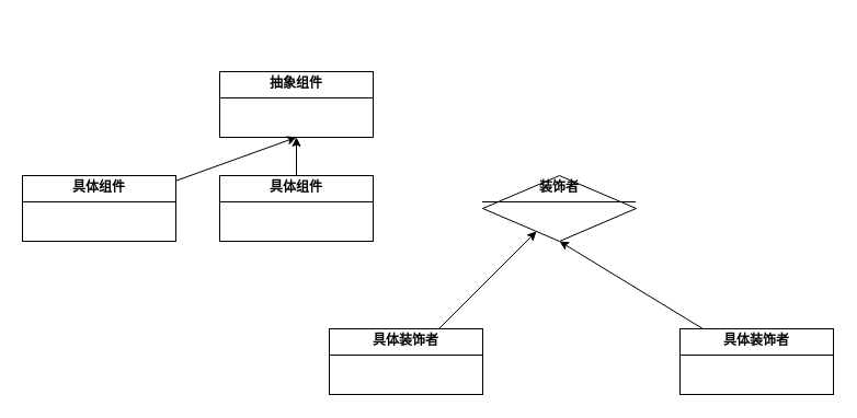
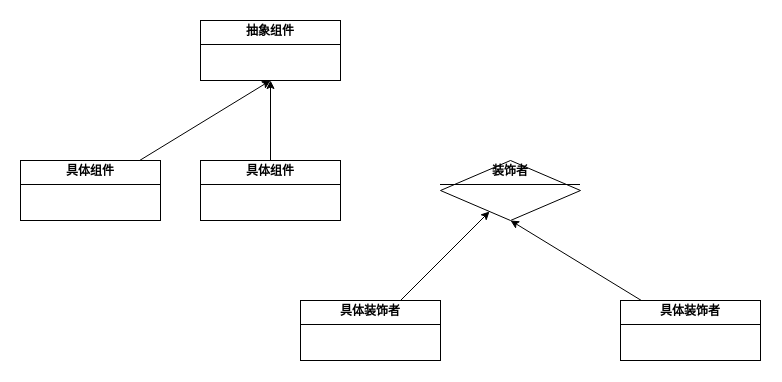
  <mxCell id="0" />
  <mxCell id="1" parent="0" />
- <mxCell id="2" value="&lt;p style=&quot;margin:0px;margin-top:4px;text-align:center;&quot;&gt;&lt;b&gt;抽象组件&lt;/b&gt;&lt;/p&gt;&lt;hr size=&quot;1&quot; style=&quot;border-style:solid;&quot;&gt;&lt;div style=&quot;height:2px;&quot;&gt;&lt;/div&gt;" style="verticalAlign=top;align=left;overflow=fill;html=1;whiteSpace=wrap;" vertex="1" parent="1"><mxGeometry x="200" y="65" width="140" height="60" as="geometry" /></mxCell>
+ <mxCell id="2" value="&lt;p style=&quot;margin:0px;margin-top:4px;text-align:center;&quot;&gt;&lt;b&gt;抽象组件&lt;/b&gt;&lt;/p&gt;&lt;hr size=&quot;1&quot; style=&quot;border-style:solid;&quot;&gt;&lt;div style=&quot;height:2px;&quot;&gt;&lt;/div&gt;" style="verticalAlign=top;align=left;overflow=fill;html=1;whiteSpace=wrap;" vertex="1" parent="1"><mxGeometry x="200" y="20" width="140" height="60" as="geometry" /></mxCell>
  <mxCell id="3" style="rounded=0;orthogonalLoop=1;jettySize=auto;html=1;entryX=0.5;entryY=1;entryDx=0;entryDy=0;" edge="1" parent="1" source="4" target="2"><mxGeometry relative="1" as="geometry" /></mxCell>
  <mxCell id="4" value="&lt;p style=&quot;margin:0px;margin-top:4px;text-align:center;&quot;&gt;&lt;b&gt;具体组件&lt;/b&gt;&lt;/p&gt;&lt;hr size=&quot;1&quot; style=&quot;border-style:solid;&quot;&gt;&lt;div style=&quot;height:2px;&quot;&gt;&lt;/div&gt;" style="verticalAlign=top;align=left;overflow=fill;html=1;whiteSpace=wrap;" vertex="1" parent="1"><mxGeometry x="20" y="160" width="140" height="60" as="geometry" /></mxCell>
  <mxCell id="5" style="edgeStyle=orthogonalEdgeStyle;rounded=0;orthogonalLoop=1;jettySize=auto;html=1;" edge="1" parent="1" source="6" target="2"><mxGeometry relative="1" as="geometry" /></mxCell>
  <mxCell id="6" value="&lt;p style=&quot;margin:0px;margin-top:4px;text-align:center;&quot;&gt;&lt;b&gt;具体组件&lt;/b&gt;&lt;/p&gt;&lt;hr size=&quot;1&quot; style=&quot;border-style:solid;&quot;&gt;&lt;div style=&quot;height:2px;&quot;&gt;&lt;/div&gt;" style="verticalAlign=top;align=left;overflow=fill;html=1;whiteSpace=wrap;" vertex="1" parent="1"><mxGeometry x="200" y="160" width="140" height="60" as="geometry" /></mxCell>
  <mxCell id="7" value="&lt;p style=&quot;margin:0px;margin-top:4px;text-align:center;&quot;&gt;&lt;b&gt;装饰者&lt;/b&gt;&lt;/p&gt;&lt;hr size=&quot;1&quot; style=&quot;border-style:solid;&quot;&gt;&lt;div style=&quot;height:2px;&quot;&gt;&lt;/div&gt;" style="rhombus;verticalAlign=top;align=left;overflow=fill;html=1;whiteSpace=wrap;" vertex="1" parent="1"><mxGeometry x="440" y="160" width="140" height="60" as="geometry" /></mxCell>
  <mxCell id="8" style="rounded=0;orthogonalLoop=1;jettySize=auto;html=1;" edge="1" parent="1" source="9" target="7"><mxGeometry relative="1" as="geometry" /></mxCell>
  <mxCell id="9" value="&lt;p style=&quot;margin:0px;margin-top:4px;text-align:center;&quot;&gt;&lt;b&gt;具体装饰者&lt;/b&gt;&lt;/p&gt;&lt;hr size=&quot;1&quot; style=&quot;border-style:solid;&quot;&gt;&lt;div style=&quot;height:2px;&quot;&gt;&lt;/div&gt;" style="verticalAlign=top;align=left;overflow=fill;html=1;whiteSpace=wrap;" vertex="1" parent="1"><mxGeometry x="300" y="300" width="140" height="60" as="geometry" /></mxCell>
  <mxCell id="10" style="rounded=0;orthogonalLoop=1;jettySize=auto;html=1;entryX=0.5;entryY=1;entryDx=0;entryDy=0;" edge="1" parent="1" source="11" target="7"><mxGeometry relative="1" as="geometry"><mxPoint x="540" y="260" as="targetPoint" /></mxGeometry></mxCell>
  <mxCell id="11" value="&lt;p style=&quot;margin:0px;margin-top:4px;text-align:center;&quot;&gt;&lt;b&gt;具体装饰者&lt;/b&gt;&lt;/p&gt;&lt;hr size=&quot;1&quot; style=&quot;border-style:solid;&quot;&gt;&lt;div style=&quot;height:2px;&quot;&gt;&lt;/div&gt;" style="verticalAlign=top;align=left;overflow=fill;html=1;whiteSpace=wrap;" vertex="1" parent="1"><mxGeometry x="620" y="300" width="140" height="60" as="geometry" /></mxCell>
